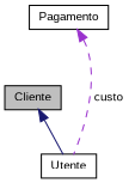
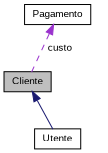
  digraph {
    fontname="Liberation Sans"
    node [color=black fillcolor=white fontname="Liberation Sans" fontsize=10 shape=record style=filled]
    edge [dir=back fontname="Liberation Sans" fontsize=10 labelfontname=Helvetica labelfontsize=10]
    n1 [fillcolor=grey75 fontcolor=black height=0.2 label=Cliente width=0.4]
    n2 [height=0.2 label=Utente width=0.4]
    n3 [height=0.2 label=Pagamento width=0.4]
    n1 -> n2 [color=midnightblue style=solid]
-   n3 -> n2 [color=darkorchid3 label=" custo" style=dashed]
+   n3 -> n1 [color=darkorchid3 label=" custo" style=dashed]
  }
